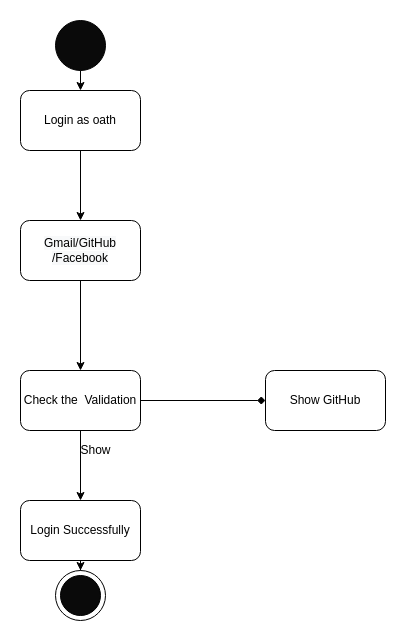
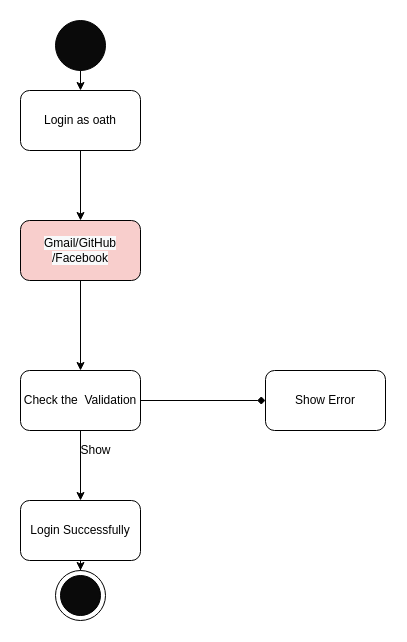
  <mxCell id="0" />
  <mxCell id="1" parent="0" />
  <mxCell id="2" style="edgeStyle=orthogonalEdgeStyle;rounded=0;orthogonalLoop=1;jettySize=auto;html=1;exitX=0.5;exitY=1;exitDx=0;exitDy=0;entryX=0.5;entryY=0;entryDx=0;entryDy=0;" edge="1" parent="1" source="3" target="5"><mxGeometry relative="1" as="geometry" /></mxCell>
  <mxCell id="3" value="" style="ellipse;whiteSpace=wrap;html=1;aspect=fixed;fillColor=#0A0A0A;" vertex="1" parent="1"><mxGeometry x="55" y="20" width="50" height="50" as="geometry" /></mxCell>
  <mxCell id="4" value="" style="edgeStyle=orthogonalEdgeStyle;rounded=0;orthogonalLoop=1;jettySize=auto;html=1;" edge="1" parent="1" source="5" target="16"><mxGeometry relative="1" as="geometry" /></mxCell>
  <mxCell id="5" value="Login as oath" style="rounded=1;whiteSpace=wrap;html=1;fillColor=#FFFFFF;" vertex="1" parent="1"><mxGeometry x="20" y="90" width="120" height="60" as="geometry" /></mxCell>
  <mxCell id="6" value="" style="edgeStyle=orthogonalEdgeStyle;rounded=0;orthogonalLoop=1;jettySize=auto;html=1;" edge="1" parent="1" source="8" target="10"><mxGeometry relative="1" as="geometry" /></mxCell>
  <mxCell id="7" value="" style="edgeStyle=orthogonalEdgeStyle;rounded=0;orthogonalLoop=1;jettySize=auto;html=1;endArrow=diamond;" edge="1" parent="1" source="8" target="11"><mxGeometry relative="1" as="geometry" /></mxCell>
  <mxCell id="8" value="Check the&amp;nbsp; Validation" style="rounded=1;whiteSpace=wrap;html=1;fillColor=#FFFFFF;" vertex="1" parent="1"><mxGeometry x="20" y="370" width="120" height="60" as="geometry" /></mxCell>
  <mxCell id="9" style="edgeStyle=orthogonalEdgeStyle;rounded=0;orthogonalLoop=1;jettySize=auto;html=1;exitX=0.5;exitY=1;exitDx=0;exitDy=0;" edge="1" parent="1" source="10" target="13"><mxGeometry relative="1" as="geometry" /></mxCell>
  <mxCell id="10" value="Login Successfully" style="whiteSpace=wrap;html=1;fillColor=#FFFFFF;rounded=1;" vertex="1" parent="1"><mxGeometry x="20" y="500" width="120" height="60" as="geometry" /></mxCell>
- <mxCell id="11" value="Show GitHub" style="whiteSpace=wrap;html=1;fillColor=#FFFFFF;rounded=1;" vertex="1" parent="1"><mxGeometry x="265" y="370" width="120" height="60" as="geometry" /></mxCell>
+ <mxCell id="11" value="Show Error" style="whiteSpace=wrap;html=1;fillColor=#FFFFFF;rounded=1;" vertex="1" parent="1"><mxGeometry x="265" y="370" width="120" height="60" as="geometry" /></mxCell>
  <mxCell id="12" value="Show" style="text;html=1;align=center;verticalAlign=middle;resizable=0;points=[];autosize=1;strokeColor=none;fillColor=none;" vertex="1" parent="1"><mxGeometry x="75" y="440" width="40" height="20" as="geometry" /></mxCell>
  <mxCell id="13" value="" style="ellipse;whiteSpace=wrap;html=1;aspect=fixed;fillColor=#FFFFFF;" vertex="1" parent="1"><mxGeometry x="55" y="570" width="50" height="50" as="geometry" /></mxCell>
  <mxCell id="14" value="" style="ellipse;whiteSpace=wrap;html=1;aspect=fixed;fillColor=#0A0A0A;" vertex="1" parent="1"><mxGeometry x="60" y="575" width="40" height="40" as="geometry" /></mxCell>
  <mxCell id="15" style="edgeStyle=orthogonalEdgeStyle;rounded=0;orthogonalLoop=1;jettySize=auto;html=1;exitX=0.5;exitY=1;exitDx=0;exitDy=0;" edge="1" parent="1" source="16" target="8"><mxGeometry relative="1" as="geometry" /></mxCell>
- <mxCell id="16" value="&#10;&#10;&lt;span style=&quot;color: rgb(0, 0, 0); font-family: helvetica; font-size: 12px; font-style: normal; font-weight: 400; letter-spacing: normal; text-align: center; text-indent: 0px; text-transform: none; word-spacing: 0px; background-color: rgb(248, 249, 250); display: inline; float: none;&quot;&gt;Gmail/GitHub&lt;/span&gt;&lt;br style=&quot;color: rgb(0, 0, 0); font-family: helvetica; font-size: 12px; font-style: normal; font-weight: 400; letter-spacing: normal; text-align: center; text-indent: 0px; text-transform: none; word-spacing: 0px; background-color: rgb(248, 249, 250);&quot;&gt;&lt;span style=&quot;color: rgb(0, 0, 0); font-family: helvetica; font-size: 12px; font-style: normal; font-weight: 400; letter-spacing: normal; text-align: center; text-indent: 0px; text-transform: none; word-spacing: 0px; background-color: rgb(248, 249, 250); display: inline; float: none;&quot;&gt;/Facebook&lt;/span&gt;&#10;&#10;" style="whiteSpace=wrap;html=1;fillColor=#FFFFFF;rounded=1;" vertex="1" parent="1"><mxGeometry x="20" y="220" width="120" height="60" as="geometry" /></mxCell>
+ <mxCell id="16" value="&#10;&#10;&lt;span style=&quot;color: rgb(0, 0, 0); font-family: helvetica; font-size: 12px; font-style: normal; font-weight: 400; letter-spacing: normal; text-align: center; text-indent: 0px; text-transform: none; word-spacing: 0px; background-color: rgb(248, 249, 250); display: inline; float: none;&quot;&gt;Gmail/GitHub&lt;/span&gt;&lt;br style=&quot;color: rgb(0, 0, 0); font-family: helvetica; font-size: 12px; font-style: normal; font-weight: 400; letter-spacing: normal; text-align: center; text-indent: 0px; text-transform: none; word-spacing: 0px; background-color: rgb(248, 249, 250);&quot;&gt;&lt;span style=&quot;color: rgb(0, 0, 0); font-family: helvetica; font-size: 12px; font-style: normal; font-weight: 400; letter-spacing: normal; text-align: center; text-indent: 0px; text-transform: none; word-spacing: 0px; background-color: rgb(248, 249, 250); display: inline; float: none;&quot;&gt;/Facebook&lt;/span&gt;&#10;&#10;" style="whiteSpace=wrap;html=1;fillColor=#f8cecc;rounded=1;" vertex="1" parent="1"><mxGeometry x="20" y="220" width="120" height="60" as="geometry" /></mxCell>
